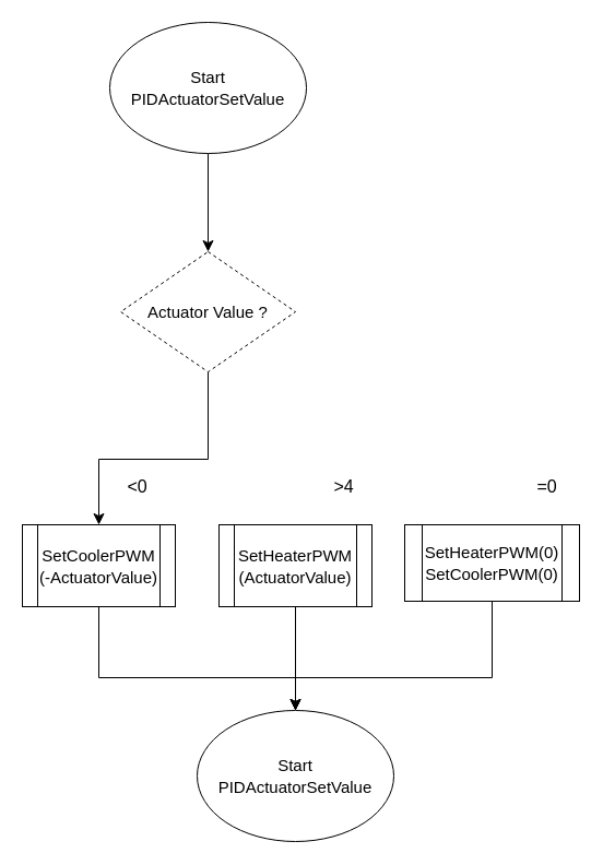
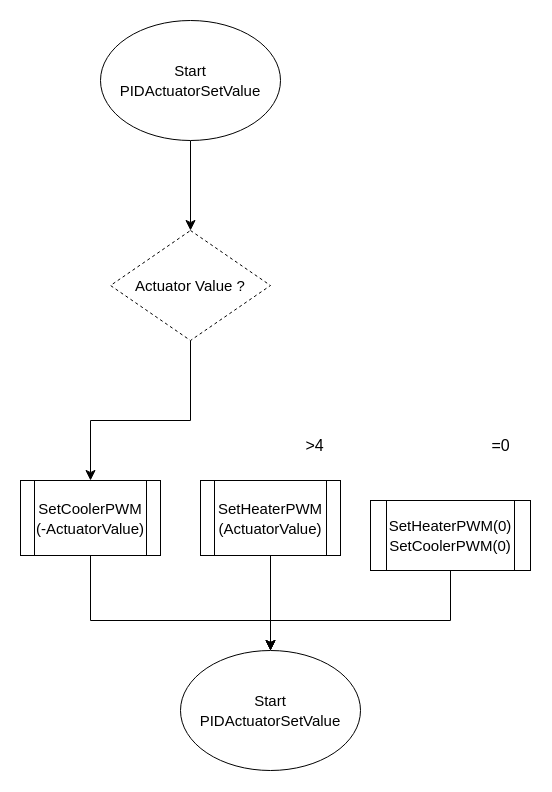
  <mxCell id="0" />
  <mxCell id="1" parent="0" />
  <mxCell id="2" value="" style="edgeStyle=orthogonalEdgeStyle;rounded=0;orthogonalLoop=1;jettySize=auto;html=1;fontSize=12;startSize=8;endSize=8;" edge="1" parent="1" source="3" target="5"><mxGeometry relative="1" as="geometry" /></mxCell>
  <mxCell id="3" value="&lt;font style=&quot;font-size: 15px;&quot;&gt;Start&lt;br&gt;PIDActuatorSetValue&lt;/font&gt;" style="ellipse;whiteSpace=wrap;html=1;fontSize=16;" vertex="1" parent="1"><mxGeometry x="100" y="20" width="180" height="120" as="geometry" /></mxCell>
  <mxCell id="4" value="" style="edgeStyle=orthogonalEdgeStyle;rounded=0;orthogonalLoop=1;jettySize=auto;html=1;fontSize=12;startSize=8;endSize=8;" edge="1" parent="1" source="5" target="7"><mxGeometry relative="1" as="geometry"><Array as="points"><mxPoint x="190" y="420" /><mxPoint x="90" y="420" /></Array></mxGeometry></mxCell>
  <mxCell id="5" value="&lt;span style=&quot;font-size: 15px;&quot;&gt;Actuator Value ?&lt;/span&gt;" style="rhombus;whiteSpace=wrap;html=1;fontSize=16;dashed=1;" vertex="1" parent="1"><mxGeometry x="110" y="230" width="160" height="110" as="geometry" /></mxCell>
  <mxCell id="6" style="edgeStyle=orthogonalEdgeStyle;rounded=0;orthogonalLoop=1;jettySize=auto;html=1;fontSize=12;startSize=8;endSize=8;" edge="1" parent="1" source="7" target="15"><mxGeometry relative="1" as="geometry"><Array as="points"><mxPoint x="90" y="620" /><mxPoint x="270" y="620" /></Array></mxGeometry></mxCell>
  <mxCell id="7" value="&lt;font style=&quot;font-size: 15px;&quot;&gt;SetCoolerPWM (-ActuatorValue)&lt;/font&gt;" style="shape=process;whiteSpace=wrap;html=1;backgroundOutline=1;fontSize=16;" vertex="1" parent="1"><mxGeometry x="20" y="480" width="140" height="75" as="geometry" /></mxCell>
- <mxCell id="8" value="&amp;lt;0" style="text;html=1;align=center;verticalAlign=middle;resizable=0;points=[];autosize=1;strokeColor=none;fillColor=none;fontSize=16;" vertex="1" parent="1"><mxGeometry x="105" y="430" width="40" height="30" as="geometry" /></mxCell>
  <mxCell id="9" style="edgeStyle=orthogonalEdgeStyle;rounded=0;orthogonalLoop=1;jettySize=auto;html=1;fontSize=12;startSize=8;endSize=8;" edge="1" parent="1" source="10" target="15"><mxGeometry relative="1" as="geometry" /></mxCell>
  <mxCell id="10" value="&lt;font style=&quot;font-size: 15px;&quot;&gt;SetHeaterPWM (ActuatorValue)&lt;/font&gt;" style="shape=process;whiteSpace=wrap;html=1;backgroundOutline=1;fontSize=16;" vertex="1" parent="1"><mxGeometry x="200" y="480" width="140" height="75" as="geometry" /></mxCell>
  <mxCell id="11" value="&amp;gt;4" style="text;html=1;align=center;verticalAlign=middle;resizable=0;points=[];autosize=1;strokeColor=none;fillColor=none;fontSize=16;" vertex="1" parent="1"><mxGeometry x="294" y="430" width="40" height="30" as="geometry" /></mxCell>
  <mxCell id="12" style="edgeStyle=orthogonalEdgeStyle;rounded=0;orthogonalLoop=1;jettySize=auto;html=1;fontSize=12;startSize=8;endSize=8;" edge="1" parent="1" source="13" target="15"><mxGeometry relative="1" as="geometry"><Array as="points"><mxPoint x="450" y="620" /><mxPoint x="270" y="620" /></Array></mxGeometry></mxCell>
- <mxCell id="13" value="&lt;span style=&quot;font-size: 15px;&quot;&gt;SetHeaterPWM(0)&lt;br&gt;SetCoolerPWM(0)&lt;br&gt;&lt;/span&gt;" style="shape=process;whiteSpace=wrap;html=1;backgroundOutline=1;fontSize=16;" vertex="1" parent="1"><mxGeometry x="370" y="480" width="160" height="70" as="geometry" /></mxCell>
+ <mxCell id="13" value="&lt;span style=&quot;font-size: 15px;&quot;&gt;SetHeaterPWM(0)&lt;br&gt;SetCoolerPWM(0)&lt;br&gt;&lt;/span&gt;" style="shape=process;whiteSpace=wrap;html=1;backgroundOutline=1;fontSize=16;" vertex="1" parent="1"><mxGeometry x="370" y="500" width="160" height="70" as="geometry" /></mxCell>
  <mxCell id="14" value="=0" style="text;html=1;align=center;verticalAlign=middle;resizable=0;points=[];autosize=1;strokeColor=none;fillColor=none;fontSize=16;" vertex="1" parent="1"><mxGeometry x="480" y="430" width="40" height="30" as="geometry" /></mxCell>
  <mxCell id="15" value="&lt;font style=&quot;font-size: 15px;&quot;&gt;Start&lt;br&gt;PIDActuatorSetValue&lt;/font&gt;" style="ellipse;whiteSpace=wrap;html=1;fontSize=16;" vertex="1" parent="1"><mxGeometry x="180" y="650" width="180" height="120" as="geometry" /></mxCell>
